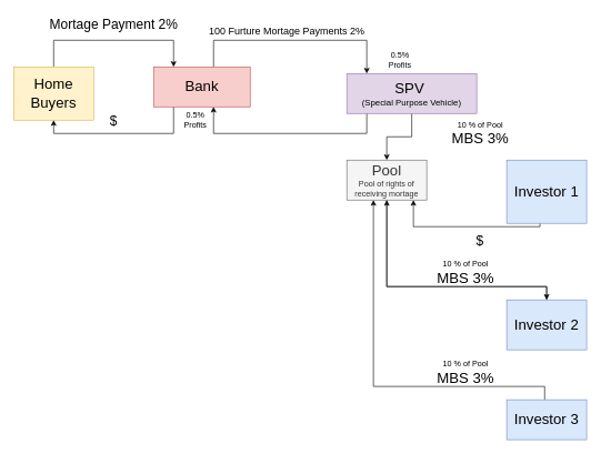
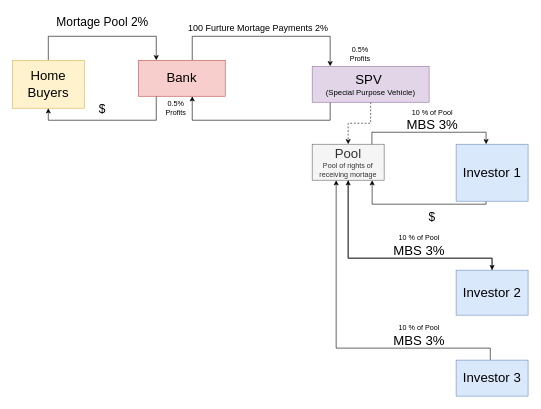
  <mxCell id="0" />
  <mxCell id="1" parent="0" />
  <mxCell id="2" style="edgeStyle=orthogonalEdgeStyle;rounded=0;orthogonalLoop=1;jettySize=auto;html=1;" edge="1" parent="1" source="3" target="6"><mxGeometry relative="1" as="geometry"><Array as="points"><mxPoint x="80" y="60" /><mxPoint x="260" y="60" /></Array></mxGeometry></mxCell>
  <mxCell id="3" value="&lt;font style=&quot;font-size: 22px&quot;&gt;Home Buyers&lt;/font&gt;" style="rounded=0;whiteSpace=wrap;html=1;fillColor=#fff2cc;strokeColor=#d6b656;" vertex="1" parent="1"><mxGeometry x="20" y="100" width="120" height="80" as="geometry" /></mxCell>
  <mxCell id="4" style="edgeStyle=orthogonalEdgeStyle;rounded=0;orthogonalLoop=1;jettySize=auto;html=1;" edge="1" parent="1" source="6" target="9"><mxGeometry relative="1" as="geometry"><Array as="points"><mxPoint x="320" y="60" /><mxPoint x="550" y="60" /></Array></mxGeometry></mxCell>
  <mxCell id="5" style="edgeStyle=orthogonalEdgeStyle;rounded=0;orthogonalLoop=1;jettySize=auto;html=1;" edge="1" parent="1" source="6" target="3"><mxGeometry relative="1" as="geometry"><Array as="points"><mxPoint x="260" y="200" /><mxPoint x="80" y="200" /></Array></mxGeometry></mxCell>
  <mxCell id="6" value="&lt;font style=&quot;font-size: 22px&quot;&gt;Bank&lt;/font&gt;" style="rounded=0;whiteSpace=wrap;html=1;fillColor=#f8cecc;strokeColor=#b85450;" vertex="1" parent="1"><mxGeometry x="230" y="100" width="145" height="60" as="geometry" /></mxCell>
  <mxCell id="7" style="edgeStyle=orthogonalEdgeStyle;rounded=0;orthogonalLoop=1;jettySize=auto;html=1;" edge="1" parent="1" source="9" target="6"><mxGeometry relative="1" as="geometry"><Array as="points"><mxPoint x="550" y="200" /><mxPoint x="320" y="200" /></Array></mxGeometry></mxCell>
- <mxCell id="8" style="edgeStyle=orthogonalEdgeStyle;rounded=0;orthogonalLoop=1;jettySize=auto;html=1;" edge="1" parent="1" source="9" target="14"><mxGeometry relative="1" as="geometry" /></mxCell>
+ <mxCell id="8" style="edgeStyle=orthogonalEdgeStyle;rounded=0;orthogonalLoop=1;jettySize=auto;html=1;dashed=1;" edge="1" parent="1" source="9" target="14"><mxGeometry relative="1" as="geometry" /></mxCell>
  <mxCell id="9" value="&lt;font&gt;&lt;span style=&quot;font-size: 22px&quot;&gt;SPV&amp;nbsp;&lt;/span&gt;&lt;br&gt;&lt;font style=&quot;font-size: 13px&quot;&gt;(Special Purpose Vehicle)&lt;/font&gt;&lt;br&gt;&lt;/font&gt;" style="rounded=0;whiteSpace=wrap;html=1;fillColor=#e1d5e7;strokeColor=#9673a6;" vertex="1" parent="1"><mxGeometry x="520" y="110" width="195" height="60" as="geometry" /></mxCell>
  <mxCell id="10" style="edgeStyle=orthogonalEdgeStyle;rounded=0;orthogonalLoop=1;jettySize=auto;html=1;" edge="1" parent="1" source="11"><mxGeometry relative="1" as="geometry"><mxPoint x="620" y="300" as="targetPoint" /><Array as="points"><mxPoint x="810" y="340" /><mxPoint x="620" y="340" /><mxPoint x="620" y="300" /></Array></mxGeometry></mxCell>
  <mxCell id="11" value="&lt;font&gt;&lt;span style=&quot;font-size: 22px&quot;&gt;Investor 1&lt;/span&gt;&lt;br&gt;&lt;/font&gt;" style="rounded=0;whiteSpace=wrap;html=1;fillColor=#dae8fc;strokeColor=#6c8ebf;" vertex="1" parent="1"><mxGeometry x="760" y="240" width="120" height="95" as="geometry" /></mxCell>
+ <mxCell id="12" style="edgeStyle=orthogonalEdgeStyle;rounded=0;orthogonalLoop=1;jettySize=auto;html=1;exitX=0.83;exitY=0.03;exitDx=0;exitDy=0;exitPerimeter=0;" edge="1" parent="1" source="14" target="11"><mxGeometry relative="1" as="geometry"><mxPoint x="640" y="240" as="sourcePoint" /><Array as="points"><mxPoint x="620" y="220" /><mxPoint x="810" y="220" /></Array></mxGeometry></mxCell>
  <mxCell id="13" style="edgeStyle=orthogonalEdgeStyle;rounded=0;orthogonalLoop=1;jettySize=auto;html=1;" edge="1" parent="1" source="14" target="22"><mxGeometry relative="1" as="geometry"><Array as="points"><mxPoint x="580" y="430" /><mxPoint x="820" y="430" /></Array></mxGeometry></mxCell>
  <mxCell id="14" value="&lt;font&gt;&lt;span style=&quot;font-size: 22px&quot;&gt;Pool&lt;br&gt;&lt;/span&gt;Pool of rights of receiving mortage&lt;br&gt;&lt;/font&gt;" style="rounded=0;whiteSpace=wrap;html=1;fillColor=#f5f5f5;strokeColor=#666666;fontColor=#333333;" vertex="1" parent="1"><mxGeometry x="520" y="240" width="120" height="60" as="geometry" /></mxCell>
  <mxCell id="15" value="&lt;font style=&quot;font-size: 20px&quot;&gt;$&lt;/font&gt;" style="text;html=1;strokeColor=none;fillColor=none;align=center;verticalAlign=middle;whiteSpace=wrap;rounded=0;" vertex="1" parent="1"><mxGeometry x="150" y="170" width="40" height="20" as="geometry" /></mxCell>
- <mxCell id="16" value="&lt;font style=&quot;font-size: 20px&quot;&gt;Mortage Payment 2%&lt;/font&gt;" style="text;html=1;strokeColor=none;fillColor=none;align=center;verticalAlign=middle;whiteSpace=wrap;rounded=0;" vertex="1" parent="1"><mxGeometry x="67.5" y="20" width="205" height="30" as="geometry" /></mxCell>
+ <mxCell id="16" value="&lt;font style=&quot;font-size: 20px&quot;&gt;Mortage Pool 2%&lt;/font&gt;" style="text;html=1;strokeColor=none;fillColor=none;align=center;verticalAlign=middle;whiteSpace=wrap;rounded=0;" vertex="1" parent="1"><mxGeometry x="67.5" y="20" width="205" height="30" as="geometry" /></mxCell>
  <mxCell id="17" value="&lt;font style=&quot;font-size: 15px&quot;&gt;100 Furture Mortage Payments 2%&lt;/font&gt;" style="text;html=1;strokeColor=none;fillColor=none;align=center;verticalAlign=middle;whiteSpace=wrap;rounded=0;" vertex="1" parent="1"><mxGeometry x="280" y="30" width="300" height="30" as="geometry" /></mxCell>
  <mxCell id="18" value="&lt;font style=&quot;font-size: 20px&quot;&gt;$&lt;/font&gt;" style="text;html=1;strokeColor=none;fillColor=none;align=center;verticalAlign=middle;whiteSpace=wrap;rounded=0;" vertex="1" parent="1"><mxGeometry x="700" y="350" width="40" height="20" as="geometry" /></mxCell>
  <mxCell id="19" value="0.5% Profits" style="text;html=1;strokeColor=none;fillColor=none;align=center;verticalAlign=middle;whiteSpace=wrap;rounded=0;" vertex="1" parent="1"><mxGeometry x="272.5" y="170" width="40" height="20" as="geometry" /></mxCell>
  <mxCell id="20" value="0.5% Profits" style="text;html=1;strokeColor=none;fillColor=none;align=center;verticalAlign=middle;whiteSpace=wrap;rounded=0;" vertex="1" parent="1"><mxGeometry x="580" y="80" width="40" height="20" as="geometry" /></mxCell>
  <mxCell id="21" style="edgeStyle=orthogonalEdgeStyle;rounded=0;orthogonalLoop=1;jettySize=auto;html=1;" edge="1" parent="1" source="22" target="14"><mxGeometry relative="1" as="geometry"><Array as="points"><mxPoint x="820" y="430" /><mxPoint x="580" y="430" /></Array></mxGeometry></mxCell>
  <mxCell id="22" value="&lt;font&gt;&lt;span style=&quot;font-size: 22px&quot;&gt;Investor 2&lt;/span&gt;&lt;br&gt;&lt;/font&gt;" style="rounded=0;whiteSpace=wrap;html=1;fillColor=#dae8fc;strokeColor=#6c8ebf;" vertex="1" parent="1"><mxGeometry x="760" y="450" width="120" height="75" as="geometry" /></mxCell>
  <mxCell id="23" value="&lt;font&gt;&lt;font style=&quot;font-size: 12px&quot;&gt;10 % of Pool &lt;/font&gt;&lt;br&gt;&lt;span style=&quot;font-size: 22px&quot;&gt;MBS 3%&lt;/span&gt;&lt;/font&gt;" style="text;html=1;strokeColor=none;fillColor=none;align=center;verticalAlign=middle;whiteSpace=wrap;rounded=0;" vertex="1" parent="1"><mxGeometry x="590" y="400" width="217" height="20" as="geometry" /></mxCell>
  <mxCell id="24" style="edgeStyle=orthogonalEdgeStyle;rounded=0;orthogonalLoop=1;jettySize=auto;html=1;" edge="1" parent="1" source="25" target="14"><mxGeometry relative="1" as="geometry"><mxPoint x="577" y="450" as="targetPoint" /><Array as="points"><mxPoint x="817" y="580" /><mxPoint x="560" y="580" /></Array></mxGeometry></mxCell>
  <mxCell id="25" value="&lt;font&gt;&lt;span style=&quot;font-size: 22px&quot;&gt;Investor 3&lt;/span&gt;&lt;br&gt;&lt;/font&gt;" style="rounded=0;whiteSpace=wrap;html=1;fillColor=#dae8fc;strokeColor=#6c8ebf;" vertex="1" parent="1"><mxGeometry x="760" y="600" width="120" height="60" as="geometry" /></mxCell>
  <mxCell id="26" value="&lt;font&gt;&lt;font style=&quot;font-size: 12px&quot;&gt;10 % of Pool &lt;/font&gt;&lt;br&gt;&lt;span style=&quot;font-size: 22px&quot;&gt;MBS 3%&lt;/span&gt;&lt;/font&gt;" style="text;html=1;strokeColor=none;fillColor=none;align=center;verticalAlign=middle;whiteSpace=wrap;rounded=0;" vertex="1" parent="1"><mxGeometry x="611.5" y="190" width="217" height="20" as="geometry" /></mxCell>
  <mxCell id="27" value="&lt;font&gt;&lt;font style=&quot;font-size: 12px&quot;&gt;10 % of Pool &lt;/font&gt;&lt;br&gt;&lt;span style=&quot;font-size: 22px&quot;&gt;MBS 3%&lt;/span&gt;&lt;/font&gt;" style="text;html=1;strokeColor=none;fillColor=none;align=center;verticalAlign=middle;whiteSpace=wrap;rounded=0;" vertex="1" parent="1"><mxGeometry x="590" y="550" width="217" height="20" as="geometry" /></mxCell>
